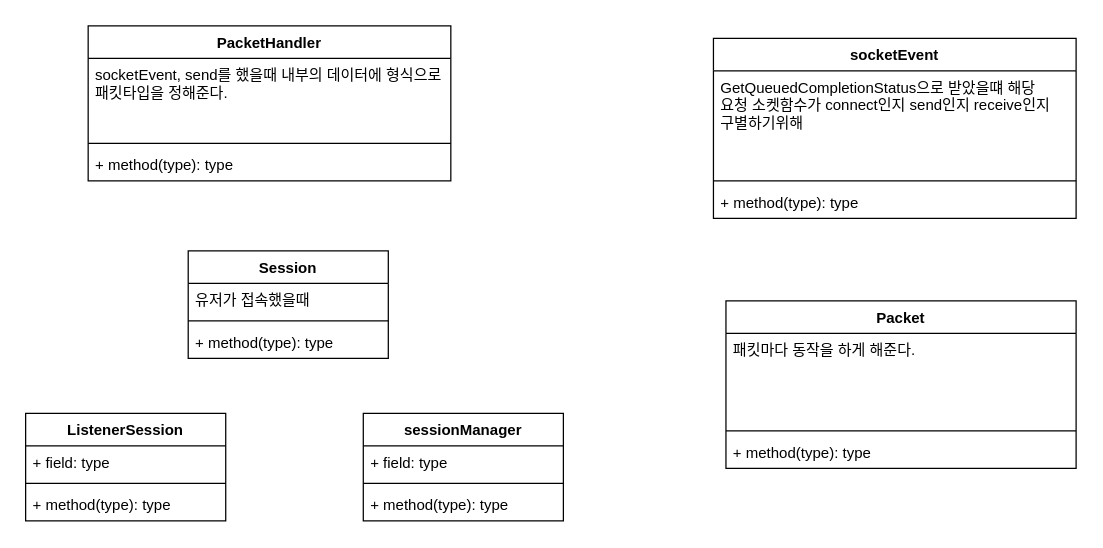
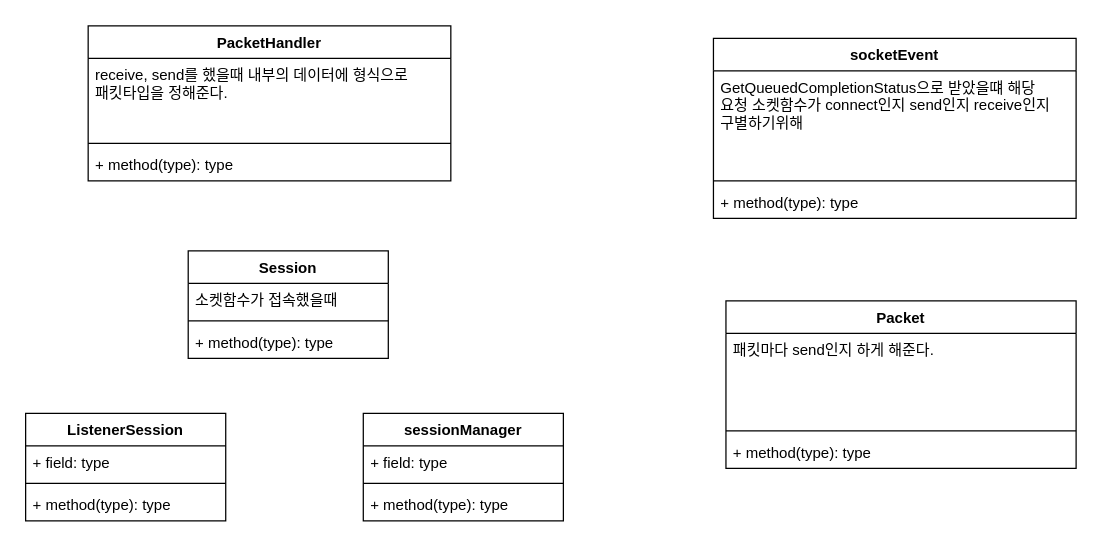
  <mxCell id="0" />
  <mxCell id="1" parent="0" />
  <mxCell id="2" value="Packet" style="swimlane;fontStyle=1;align=center;verticalAlign=top;childLayout=stackLayout;horizontal=1;startSize=26;horizontalStack=0;resizeParent=1;resizeParentMax=0;resizeLast=0;collapsible=1;marginBottom=0;" vertex="1" parent="1"><mxGeometry x="580" y="240" width="280" height="134" as="geometry" /></mxCell>
- <mxCell id="3" value="패킷마다 동작을 하게 해준다." style="text;strokeColor=none;fillColor=none;align=left;verticalAlign=top;spacingLeft=4;spacingRight=4;overflow=hidden;rotatable=0;points=[[0,0.5],[1,0.5]];portConstraint=eastwest;" vertex="1" parent="2"><mxGeometry y="26" width="280" height="74" as="geometry" /></mxCell>
+ <mxCell id="3" value="패킷마다 send인지 하게 해준다." style="text;strokeColor=none;fillColor=none;align=left;verticalAlign=top;spacingLeft=4;spacingRight=4;overflow=hidden;rotatable=0;points=[[0,0.5],[1,0.5]];portConstraint=eastwest;" vertex="1" parent="2"><mxGeometry y="26" width="280" height="74" as="geometry" /></mxCell>
  <mxCell id="4" value="" style="line;strokeWidth=1;fillColor=none;align=left;verticalAlign=middle;spacingTop=-1;spacingLeft=3;spacingRight=3;rotatable=0;labelPosition=right;points=[];portConstraint=eastwest;" vertex="1" parent="2"><mxGeometry y="100" width="280" height="8" as="geometry" /></mxCell>
  <mxCell id="5" value="+ method(type): type" style="text;strokeColor=none;fillColor=none;align=left;verticalAlign=top;spacingLeft=4;spacingRight=4;overflow=hidden;rotatable=0;points=[[0,0.5],[1,0.5]];portConstraint=eastwest;" vertex="1" parent="2"><mxGeometry y="108" width="280" height="26" as="geometry" /></mxCell>
  <mxCell id="6" value="PacketHandler" style="swimlane;fontStyle=1;align=center;verticalAlign=top;childLayout=stackLayout;horizontal=1;startSize=26;horizontalStack=0;resizeParent=1;resizeParentMax=0;resizeLast=0;collapsible=1;marginBottom=0;" vertex="1" parent="1"><mxGeometry x="70" y="20" width="290" height="124" as="geometry" /></mxCell>
- <mxCell id="7" value="socketEvent, send를 했을때 내부의 데이터에 형식으로&#10;패킷타입을 정해준다." style="text;strokeColor=none;fillColor=none;align=left;verticalAlign=top;spacingLeft=4;spacingRight=4;overflow=hidden;rotatable=0;points=[[0,0.5],[1,0.5]];portConstraint=eastwest;" vertex="1" parent="6"><mxGeometry y="26" width="290" height="64" as="geometry" /></mxCell>
+ <mxCell id="7" value="receive, send를 했을때 내부의 데이터에 형식으로&#10;패킷타입을 정해준다." style="text;strokeColor=none;fillColor=none;align=left;verticalAlign=top;spacingLeft=4;spacingRight=4;overflow=hidden;rotatable=0;points=[[0,0.5],[1,0.5]];portConstraint=eastwest;" vertex="1" parent="6"><mxGeometry y="26" width="290" height="64" as="geometry" /></mxCell>
  <mxCell id="8" value="" style="line;strokeWidth=1;fillColor=none;align=left;verticalAlign=middle;spacingTop=-1;spacingLeft=3;spacingRight=3;rotatable=0;labelPosition=right;points=[];portConstraint=eastwest;" vertex="1" parent="6"><mxGeometry y="90" width="290" height="8" as="geometry" /></mxCell>
  <mxCell id="9" value="+ method(type): type" style="text;strokeColor=none;fillColor=none;align=left;verticalAlign=top;spacingLeft=4;spacingRight=4;overflow=hidden;rotatable=0;points=[[0,0.5],[1,0.5]];portConstraint=eastwest;" vertex="1" parent="6"><mxGeometry y="98" width="290" height="26" as="geometry" /></mxCell>
  <mxCell id="10" value="Session" style="swimlane;fontStyle=1;align=center;verticalAlign=top;childLayout=stackLayout;horizontal=1;startSize=26;horizontalStack=0;resizeParent=1;resizeParentMax=0;resizeLast=0;collapsible=1;marginBottom=0;" vertex="1" parent="1"><mxGeometry x="150" y="200" width="160" height="86" as="geometry" /></mxCell>
- <mxCell id="11" value="유저가 접속했을때" style="text;strokeColor=none;fillColor=none;align=left;verticalAlign=top;spacingLeft=4;spacingRight=4;overflow=hidden;rotatable=0;points=[[0,0.5],[1,0.5]];portConstraint=eastwest;" vertex="1" parent="10"><mxGeometry y="26" width="160" height="26" as="geometry" /></mxCell>
+ <mxCell id="11" value="소켓함수가 접속했을때" style="text;strokeColor=none;fillColor=none;align=left;verticalAlign=top;spacingLeft=4;spacingRight=4;overflow=hidden;rotatable=0;points=[[0,0.5],[1,0.5]];portConstraint=eastwest;" vertex="1" parent="10"><mxGeometry y="26" width="160" height="26" as="geometry" /></mxCell>
  <mxCell id="12" value="" style="line;strokeWidth=1;fillColor=none;align=left;verticalAlign=middle;spacingTop=-1;spacingLeft=3;spacingRight=3;rotatable=0;labelPosition=right;points=[];portConstraint=eastwest;" vertex="1" parent="10"><mxGeometry y="52" width="160" height="8" as="geometry" /></mxCell>
  <mxCell id="13" value="+ method(type): type" style="text;strokeColor=none;fillColor=none;align=left;verticalAlign=top;spacingLeft=4;spacingRight=4;overflow=hidden;rotatable=0;points=[[0,0.5],[1,0.5]];portConstraint=eastwest;" vertex="1" parent="10"><mxGeometry y="60" width="160" height="26" as="geometry" /></mxCell>
  <mxCell id="14" value="ListenerSession" style="swimlane;fontStyle=1;align=center;verticalAlign=top;childLayout=stackLayout;horizontal=1;startSize=26;horizontalStack=0;resizeParent=1;resizeParentMax=0;resizeLast=0;collapsible=1;marginBottom=0;" vertex="1" parent="1"><mxGeometry x="20" y="330" width="160" height="86" as="geometry" /></mxCell>
  <mxCell id="15" value="+ field: type" style="text;strokeColor=none;fillColor=none;align=left;verticalAlign=top;spacingLeft=4;spacingRight=4;overflow=hidden;rotatable=0;points=[[0,0.5],[1,0.5]];portConstraint=eastwest;" vertex="1" parent="14"><mxGeometry y="26" width="160" height="26" as="geometry" /></mxCell>
  <mxCell id="16" value="" style="line;strokeWidth=1;fillColor=none;align=left;verticalAlign=middle;spacingTop=-1;spacingLeft=3;spacingRight=3;rotatable=0;labelPosition=right;points=[];portConstraint=eastwest;" vertex="1" parent="14"><mxGeometry y="52" width="160" height="8" as="geometry" /></mxCell>
  <mxCell id="17" value="+ method(type): type" style="text;strokeColor=none;fillColor=none;align=left;verticalAlign=top;spacingLeft=4;spacingRight=4;overflow=hidden;rotatable=0;points=[[0,0.5],[1,0.5]];portConstraint=eastwest;" vertex="1" parent="14"><mxGeometry y="60" width="160" height="26" as="geometry" /></mxCell>
  <mxCell id="18" value="sessionManager" style="swimlane;fontStyle=1;align=center;verticalAlign=top;childLayout=stackLayout;horizontal=1;startSize=26;horizontalStack=0;resizeParent=1;resizeParentMax=0;resizeLast=0;collapsible=1;marginBottom=0;" vertex="1" parent="1"><mxGeometry x="290" y="330" width="160" height="86" as="geometry" /></mxCell>
  <mxCell id="19" value="+ field: type" style="text;strokeColor=none;fillColor=none;align=left;verticalAlign=top;spacingLeft=4;spacingRight=4;overflow=hidden;rotatable=0;points=[[0,0.5],[1,0.5]];portConstraint=eastwest;" vertex="1" parent="18"><mxGeometry y="26" width="160" height="26" as="geometry" /></mxCell>
  <mxCell id="20" value="" style="line;strokeWidth=1;fillColor=none;align=left;verticalAlign=middle;spacingTop=-1;spacingLeft=3;spacingRight=3;rotatable=0;labelPosition=right;points=[];portConstraint=eastwest;" vertex="1" parent="18"><mxGeometry y="52" width="160" height="8" as="geometry" /></mxCell>
  <mxCell id="21" value="+ method(type): type" style="text;strokeColor=none;fillColor=none;align=left;verticalAlign=top;spacingLeft=4;spacingRight=4;overflow=hidden;rotatable=0;points=[[0,0.5],[1,0.5]];portConstraint=eastwest;" vertex="1" parent="18"><mxGeometry y="60" width="160" height="26" as="geometry" /></mxCell>
  <mxCell id="22" value="socketEvent" style="swimlane;fontStyle=1;align=center;verticalAlign=top;childLayout=stackLayout;horizontal=1;startSize=26;horizontalStack=0;resizeParent=1;resizeParentMax=0;resizeLast=0;collapsible=1;marginBottom=0;" vertex="1" parent="1"><mxGeometry x="570" y="30" width="290" height="144" as="geometry" /></mxCell>
  <mxCell id="23" value="GetQueuedCompletionStatus으로 받았을떄 해당&#10;요청 소켓함수가 connect인지 send인지 receive인지&#10;구별하기위해" style="text;strokeColor=none;fillColor=none;align=left;verticalAlign=top;spacingLeft=4;spacingRight=4;overflow=hidden;rotatable=0;points=[[0,0.5],[1,0.5]];portConstraint=eastwest;" vertex="1" parent="22"><mxGeometry y="26" width="290" height="84" as="geometry" /></mxCell>
  <mxCell id="24" value="" style="line;strokeWidth=1;fillColor=none;align=left;verticalAlign=middle;spacingTop=-1;spacingLeft=3;spacingRight=3;rotatable=0;labelPosition=right;points=[];portConstraint=eastwest;" vertex="1" parent="22"><mxGeometry y="110" width="290" height="8" as="geometry" /></mxCell>
  <mxCell id="25" value="+ method(type): type" style="text;strokeColor=none;fillColor=none;align=left;verticalAlign=top;spacingLeft=4;spacingRight=4;overflow=hidden;rotatable=0;points=[[0,0.5],[1,0.5]];portConstraint=eastwest;" vertex="1" parent="22"><mxGeometry y="118" width="290" height="26" as="geometry" /></mxCell>
